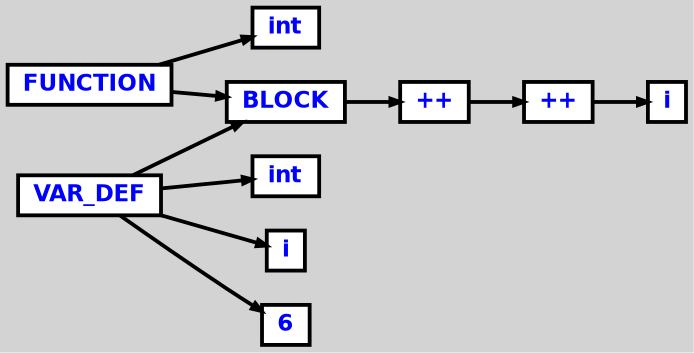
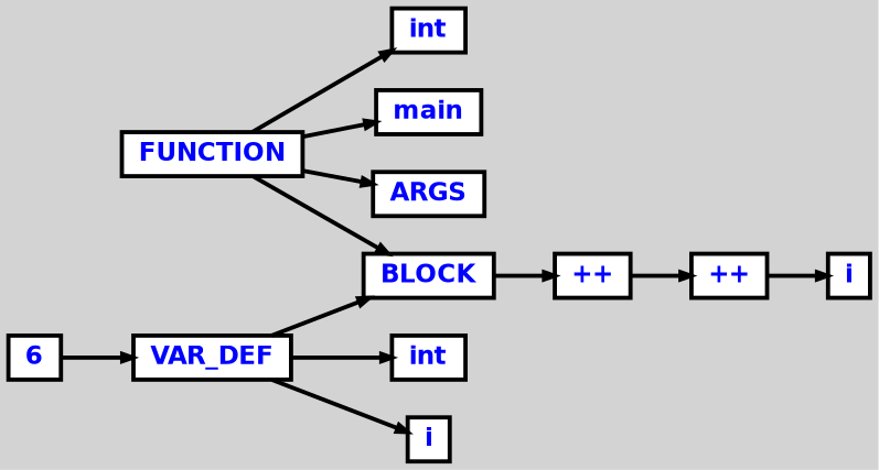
  digraph {
    bgcolor=lightgrey
    ordering=out
    rankdir=LR
    ranksep=.4
    node [color=black fillcolor=white fixedsize=false fontcolor=blue fontname="Helvetica-bold" fontsize=12 shape=box style="filled, solid, bold"]
    edge [arrowsize=.5 color=black style=bold]
    n1 [height=.25 label=FUNCTION width=.25]
    n2 [height=.25 label=int width=.25]
+   n3 [height=.25 label=main width=.25]
+   n4 [height=.25 label=ARGS width=.25]
    n5 [height=.25 label=BLOCK width=.25]
    n6 [height=.25 label="++" width=.25]
    n7 [height=.25 label=VAR_DEF width=.25]
    n8 [height=.25 label=int width=.25]
    n9 [height=.25 label=i width=.25]
    n10 [height=.25 label=6 width=.25]
    n11 [height=.25 label="++" width=.25]
    n12 [height=.25 label=i width=.25]
    n1 -> n2
+   n1 -> n3
+   n1 -> n4
    n1 -> n5
    n5 -> n6
    n6 -> n11
    n7 -> n5
    n7 -> n8
    n7 -> n9
-   n7 -> n10
+   n10 -> n7
    n11 -> n12
  }
